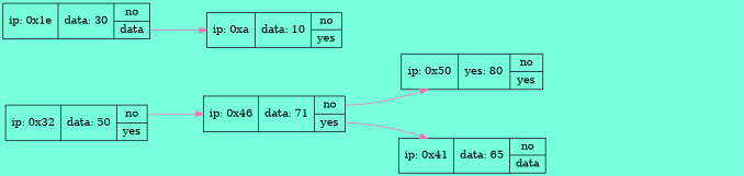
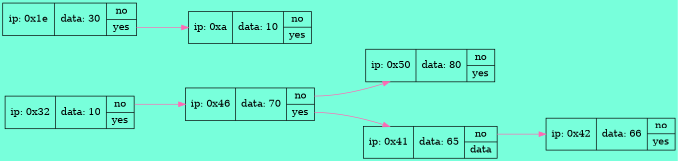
  digraph {
    bgcolor="#78FFDB"
    fontcolor=black
    fontsize=18
    nodesep=0.9
    rankdir=LR
    ranksep=1.0
    style=rounded
    node [shape=record]
    edge [color="#FF69B4" tailport=f1]
-   n1 [label="{ip: 0x32 | data: 50 | {<f1> no | <f2> yes}}"]
-   n2 [label="{ip: 0x46 | data: 71 | {<f1> no | <f2> yes}}"]
-   n3 [label="{ip: 0x50 | yes: 80 | {<f1> no | <f2> yes}}"]
+   n1 [label="{ip: 0x32 | data: 10 | {<f1> no | <f2> yes}}"]
+   n2 [label="{ip: 0x46 | data: 70 | {<f1> no | <f2> yes}}"]
+   n3 [label="{ip: 0x50 | data: 80 | {<f1> no | <f2> yes}}"]
    n4 [label="{ip: 0x41 | data: 65 | {<f1> no | <f2> data}}"]
-   n5 [label="{ip: 0x1e | data: 30 | {<f1> no | <f2> data}}"]
+   n5 [label="{ip: 0x1e | data: 30 | {<f1> no | <f2> yes}}"]
    n6 [label="{ip: 0xa | data: 10 | {<f1> no | <f2> yes}}"]
+   n7 [label="{ip: 0x42 | data: 66 | {<f1> no | <f2> yes}}"]
    n1 -> n2
    n2 -> n3
    n2 -> n4 [tailport=f2]
+   n4 -> n7
    n5 -> n6 [tailport=f2]
  }
